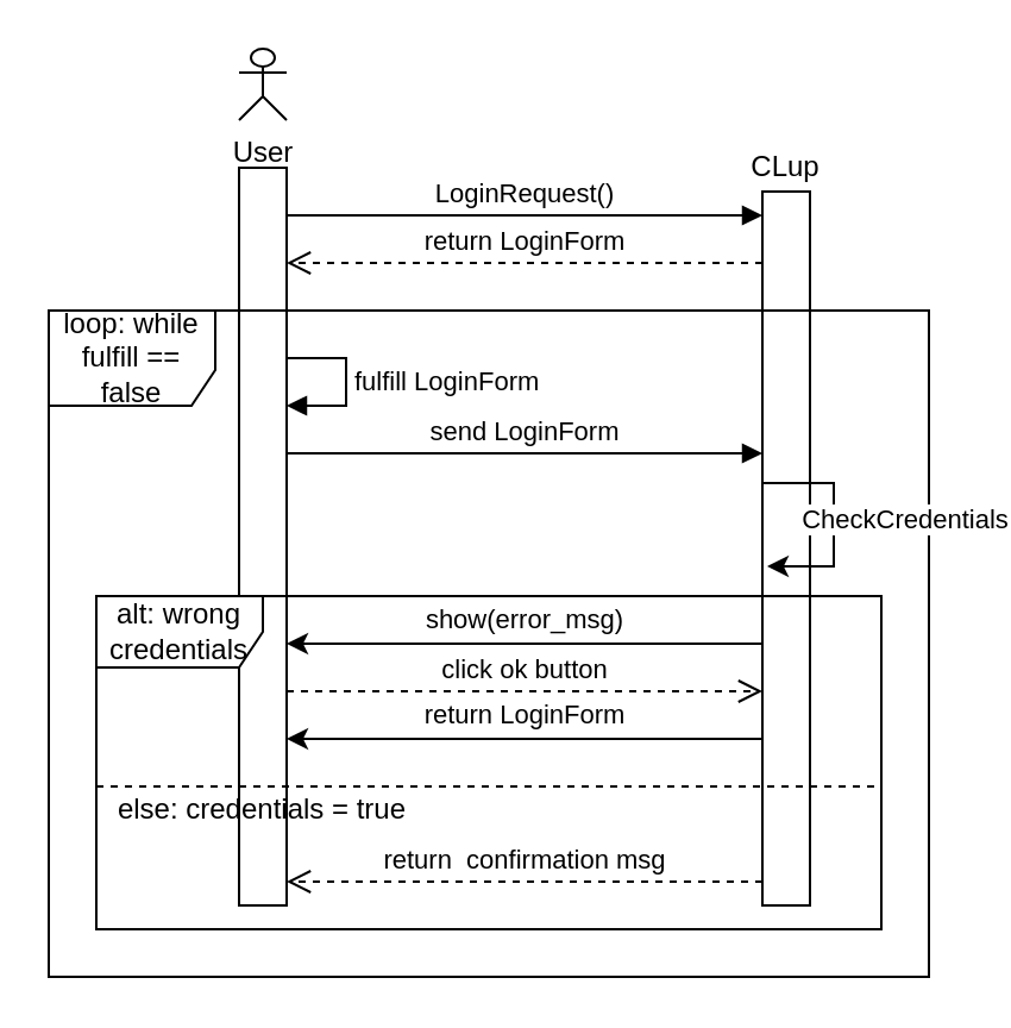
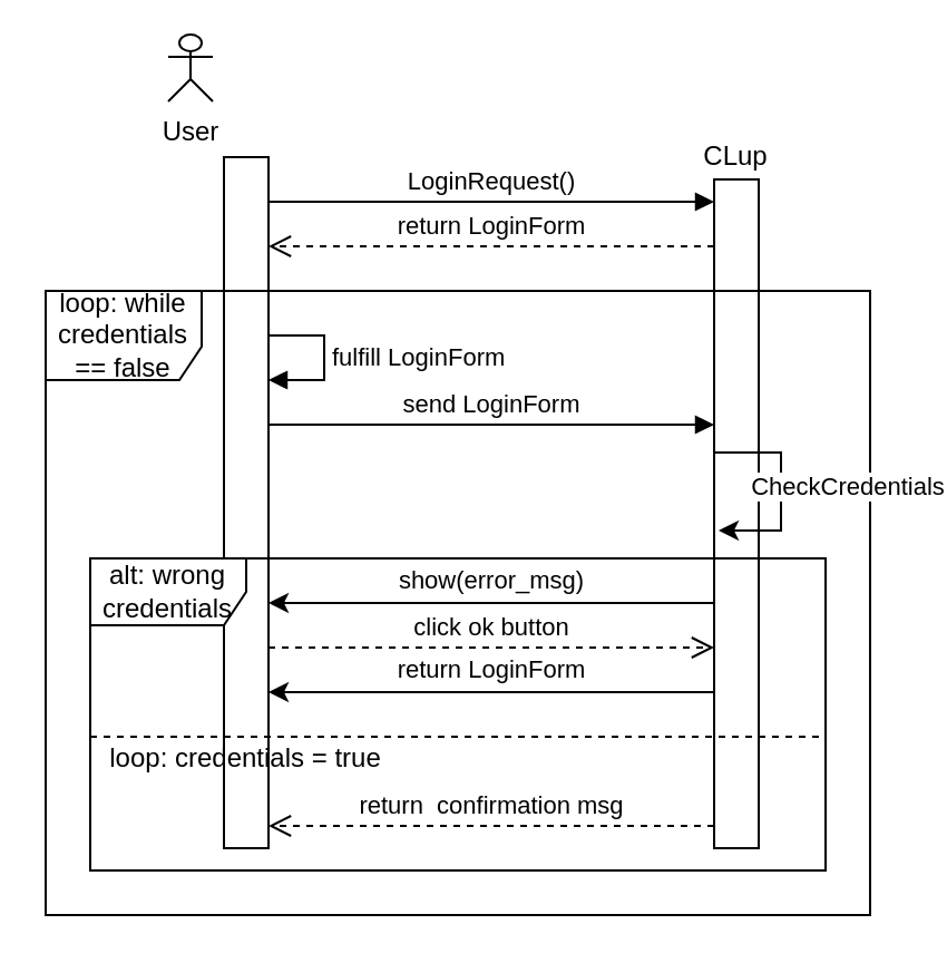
  <mxCell id="0" />
  <mxCell id="1" parent="0" />
  <mxCell id="2" value="" style="rounded=0;whiteSpace=wrap;html=1;" vertex="1" parent="1"><mxGeometry x="100" y="70" width="20" height="310" as="geometry" /></mxCell>
  <mxCell id="3" value="" style="rounded=0;whiteSpace=wrap;html=1;" vertex="1" parent="1"><mxGeometry x="320" y="80" width="20" height="300" as="geometry" /></mxCell>
  <mxCell id="4" value="alt: wrong credentials" style="shape=umlFrame;whiteSpace=wrap;html=1;width=70;height=30;" vertex="1" parent="1"><mxGeometry x="40" y="250" width="330" height="140" as="geometry" /></mxCell>
- <mxCell id="5" value="loop: while fulfill == false" style="shape=umlFrame;whiteSpace=wrap;html=1;width=70;height=40;" vertex="1" parent="1"><mxGeometry x="20" y="130" width="370" height="280" as="geometry" /></mxCell>
+ <mxCell id="5" value="loop: while credentials == false" style="shape=umlFrame;whiteSpace=wrap;html=1;width=70;height=40;" vertex="1" parent="1"><mxGeometry x="20" y="130" width="370" height="280" as="geometry" /></mxCell>
  <mxCell id="6" value="CLup" style="text;html=1;strokeColor=none;fillColor=none;align=center;verticalAlign=middle;whiteSpace=wrap;rounded=0;" vertex="1" parent="1"><mxGeometry x="310" y="60" width="40" height="20" as="geometry" /></mxCell>
  <mxCell id="7" value="LoginRequest()" style="html=1;verticalAlign=bottom;endArrow=block;" edge="1" parent="1"><mxGeometry width="80" relative="1" as="geometry"><mxPoint x="120" y="90" as="sourcePoint" /><mxPoint x="320" y="90" as="targetPoint" /><Array as="points"><mxPoint x="200" y="90" /></Array></mxGeometry></mxCell>
  <mxCell id="8" value="return LoginForm" style="html=1;verticalAlign=bottom;endArrow=open;dashed=1;endSize=8;" edge="1" parent="1"><mxGeometry relative="1" as="geometry"><mxPoint x="320" y="110" as="sourcePoint" /><mxPoint x="120" y="110" as="targetPoint" /></mxGeometry></mxCell>
  <mxCell id="9" value="send LoginForm" style="html=1;verticalAlign=bottom;endArrow=block;" edge="1" parent="1"><mxGeometry width="80" relative="1" as="geometry"><mxPoint x="120" y="190" as="sourcePoint" /><mxPoint x="320" y="190" as="targetPoint" /><Array as="points"><mxPoint x="200" y="190" /></Array></mxGeometry></mxCell>
  <mxCell id="10" value="CheckCredentials" style="edgeStyle=orthogonalEdgeStyle;rounded=0;orthogonalLoop=1;jettySize=auto;html=1;exitX=1;exitY=0.5;exitDx=0;exitDy=0;" edge="1" parent="1"><mxGeometry x="-0.033" y="30" relative="1" as="geometry"><mxPoint x="322" y="237.5" as="targetPoint" /><mxPoint x="320" y="202.5" as="sourcePoint" /><Array as="points"><mxPoint x="350" y="202.5" /><mxPoint x="350" y="237.5" /></Array><mxPoint as="offset" /></mxGeometry></mxCell>
  <mxCell id="11" value="return&amp;nbsp; confirmation msg" style="html=1;verticalAlign=bottom;endArrow=open;dashed=1;endSize=8;" edge="1" parent="1"><mxGeometry relative="1" as="geometry"><mxPoint x="320" y="370" as="sourcePoint" /><mxPoint x="120" y="370" as="targetPoint" /></mxGeometry></mxCell>
- <mxCell id="12" value="User" style="shape=umlActor;verticalLabelPosition=bottom;verticalAlign=top;html=1;outlineConnect=0;" vertex="1" parent="1"><mxGeometry x="100" y="20" width="20" height="30" as="geometry" /></mxCell>
+ <mxCell id="12" value="User" style="shape=umlActor;verticalLabelPosition=bottom;verticalAlign=top;html=1;outlineConnect=0;" vertex="1" parent="1"><mxGeometry x="75" y="15" width="20" height="30" as="geometry" /></mxCell>
  <mxCell id="13" value="fulfill LoginForm" style="edgeStyle=orthogonalEdgeStyle;html=1;align=left;spacingLeft=2;endArrow=block;rounded=0;" edge="1" parent="1"><mxGeometry relative="1" as="geometry"><mxPoint x="120" y="150" as="sourcePoint" /><Array as="points"><mxPoint x="145" y="150" /></Array><mxPoint x="120" y="170" as="targetPoint" /></mxGeometry></mxCell>
  <mxCell id="14" value="show(error_msg)" style="endArrow=classic;html=1;" edge="1" parent="1"><mxGeometry y="-10" width="50" height="50" relative="1" as="geometry"><mxPoint x="320" y="270" as="sourcePoint" /><mxPoint x="120" y="270" as="targetPoint" /><mxPoint as="offset" /></mxGeometry></mxCell>
  <mxCell id="15" value="click ok button" style="html=1;verticalAlign=bottom;endArrow=open;dashed=1;endSize=8;" edge="1" parent="1"><mxGeometry relative="1" as="geometry"><mxPoint x="120" y="290" as="sourcePoint" /><mxPoint x="320" y="290" as="targetPoint" /></mxGeometry></mxCell>
  <mxCell id="16" value="return LoginForm" style="endArrow=classic;html=1;" edge="1" parent="1"><mxGeometry y="-10" width="50" height="50" relative="1" as="geometry"><mxPoint x="320" y="310" as="sourcePoint" /><mxPoint x="120" y="310" as="targetPoint" /><mxPoint as="offset" /></mxGeometry></mxCell>
  <mxCell id="17" value="" style="endArrow=none;dashed=1;html=1;" edge="1" parent="1"><mxGeometry width="50" height="50" relative="1" as="geometry"><mxPoint x="40" y="330" as="sourcePoint" /><mxPoint x="370" y="330" as="targetPoint" /></mxGeometry></mxCell>
- <mxCell id="18" value="else: credentials = true" style="text;html=1;strokeColor=none;fillColor=none;align=center;verticalAlign=middle;whiteSpace=wrap;rounded=0;" vertex="1" parent="1"><mxGeometry x="40" y="330" width="140" height="20" as="geometry" /></mxCell>
+ <mxCell id="18" value="loop: credentials = true" style="text;html=1;strokeColor=none;fillColor=none;align=center;verticalAlign=middle;whiteSpace=wrap;rounded=0;" vertex="1" parent="1"><mxGeometry x="40" y="330" width="140" height="20" as="geometry" /></mxCell>
